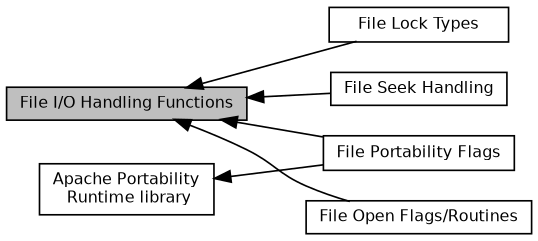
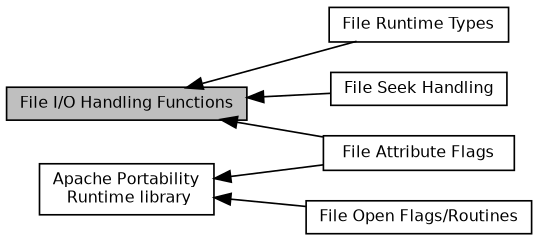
  digraph {
    rankdir=LR
    node [color=black fillcolor=white fontname=Helvetica fontsize=10 shape=record style=filled]
    edge [dir=back fontname=Helvetica fontsize=10 labelfontname=Helvetica labelfontsize=10 shape=plaintext style=solid]
-   n1 [height=0.2 label="File Lock Types" width=0.4]
-   n2 [height=0.2 label="File Portability Flags" width=0.4]
+   n1 [height=0.2 label="File Runtime Types" width=0.4]
+   n2 [height=0.2 label="File Attribute Flags" width=0.4]
    n3 [height=0.2 label="File Open Flags/Routines" width=0.4]
    n4 [height=0.2 label="File Seek Handling" width=0.4]
    n5 [height=0.2 label="Apache Portability\l Runtime library" width=0.4]
    n6 [fillcolor=grey75 fontcolor=black height=0.2 label="File I/O Handling Functions" width=0.4]
    n5 -> n2
    n6 -> n1
    n6 -> n2
-   n6 -> n3
+   n5 -> n3
    n6 -> n4
  }
